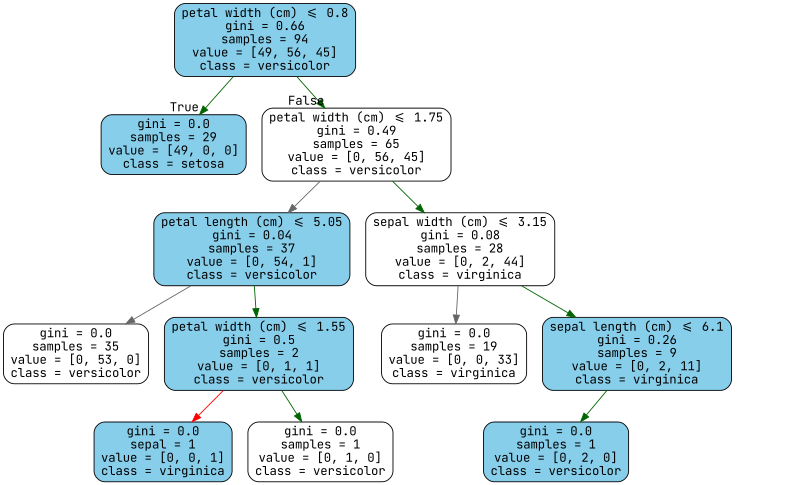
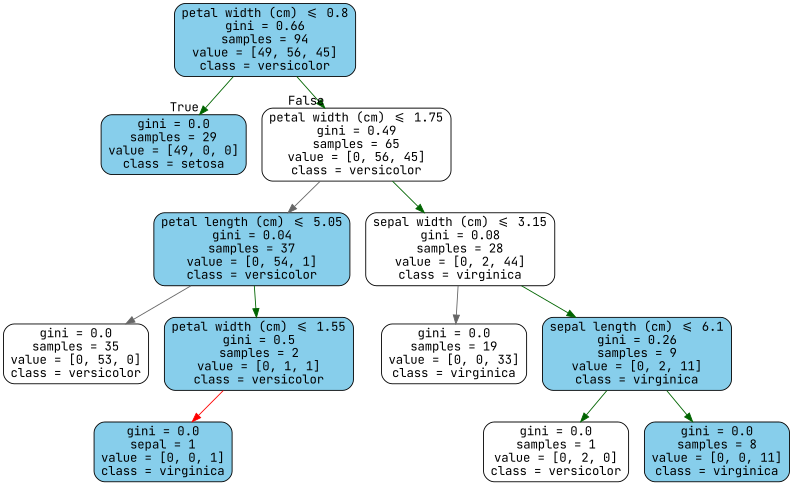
  digraph {
    fontname="JetBrains Mono"
    node [color=black fillcolor=skyblue fontname="JetBrains Mono" shape=box style="filled, rounded"]
    edge [color=darkgreen fontname="JetBrains Mono"]
    n1 [label="petal width (cm) <= 0.8\ngini = 0.66\nsamples = 94\nvalue = [49, 56, 45]\nclass = versicolor"]
    n2 [label="gini = 0.0\nsamples = 29\nvalue = [49, 0, 0]\nclass = setosa"]
    n3 [fillcolor=white label="petal width (cm) <= 1.75\ngini = 0.49\nsamples = 65\nvalue = [0, 56, 45]\nclass = versicolor"]
    n4 [label="petal length (cm) <= 5.05\ngini = 0.04\nsamples = 37\nvalue = [0, 54, 1]\nclass = versicolor"]
    n5 [fillcolor=white label="sepal width (cm) <= 3.15\ngini = 0.08\nsamples = 28\nvalue = [0, 2, 44]\nclass = virginica"]
    n6 [fillcolor=white label="gini = 0.0\nsamples = 35\nvalue = [0, 53, 0]\nclass = versicolor"]
    n7 [label="petal width (cm) <= 1.55\ngini = 0.5\nsamples = 2\nvalue = [0, 1, 1]\nclass = versicolor"]
    n8 [fillcolor=white label="gini = 0.0\nsamples = 19\nvalue = [0, 0, 33]\nclass = virginica"]
    n9 [label="sepal length (cm) <= 6.1\ngini = 0.26\nsamples = 9\nvalue = [0, 2, 11]\nclass = virginica"]
    n10 [label="gini = 0.0\nsepal = 1\nvalue = [0, 0, 1]\nclass = virginica"]
-   n11 [fillcolor=white label="gini = 0.0\nsamples = 1\nvalue = [0, 1, 0]\nclass = versicolor"]
-   n12 [label="gini = 0.0\nsamples = 1\nvalue = [0, 2, 0]\nclass = versicolor"]
+   n12 [fillcolor=white label="gini = 0.0\nsamples = 1\nvalue = [0, 2, 0]\nclass = versicolor"]
+   n13 [label="gini = 0.0\nsamples = 8\nvalue = [0, 0, 11]\nclass = virginica"]
    n1 -> n2 [headlabel=True labelangle=45 labeldistance=2.5]
    n1 -> n3 [headlabel=False labelangle=-45 labeldistance=2.5]
    n3 -> n4 [color=gray40]
    n3 -> n5
    n4 -> n6 [color=gray40]
    n4 -> n7
    n5 -> n8 [color=gray40]
    n5 -> n9
    n7 -> n10 [color=red]
-   n7 -> n11
    n9 -> n12
+   n9 -> n13
  }
